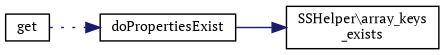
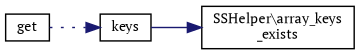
  digraph {
    rankdir=LR
    fontname="PT Serif"
    node [color=black fillcolor=white fontname="PT Serif" fontsize=10 shape=record style=filled]
    edge [color=midnightblue fontname="PT Serif" fontsize=10 labelfontname=Helvetica labelfontsize=10]
    n1 [fontcolor=black height=0.2 label=get width=0.4]
-   n2 [height=0.2 label=doPropertiesExist width=0.4]
+   n2 [height=0.2 label=keys width=0.4]
    n3 [height=0.2 label="SSHelper\\array_keys\l_exists" width=0.4]
    n1 -> n2 [style=dotted]
    n2 -> n3 [style=solid]
  }
